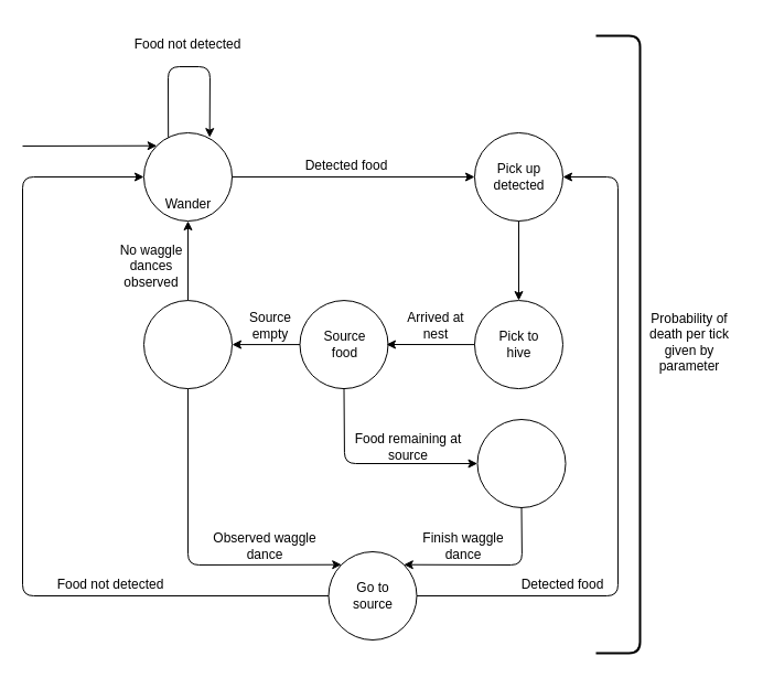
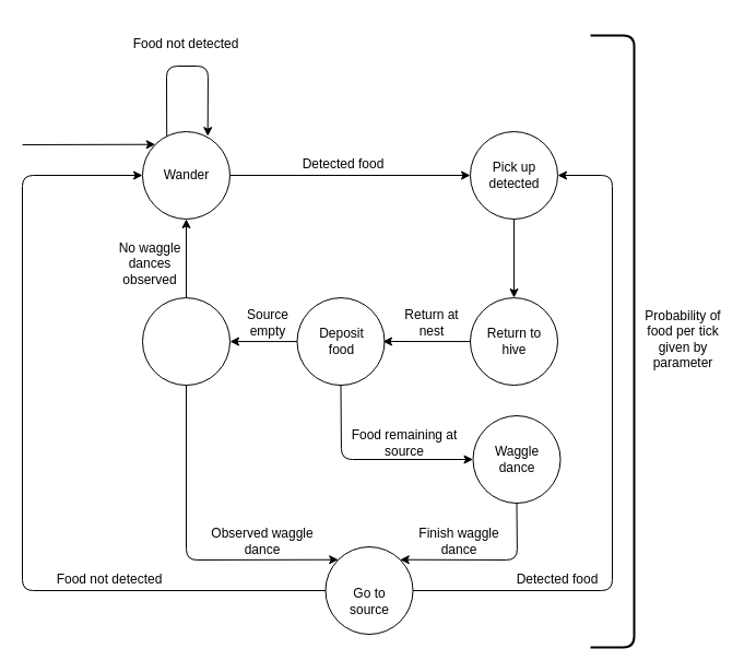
  <mxCell id="0" />
  <mxCell id="1" parent="0" />
  <mxCell id="2" value="" style="group" parent="1" vertex="1" connectable="0"><mxGeometry x="130" y="120" width="80" height="80" as="geometry" /></mxCell>
  <mxCell id="3" value="" style="ellipse;whiteSpace=wrap;html=1;aspect=fixed;" parent="2" vertex="1"><mxGeometry width="80" height="80" as="geometry" /></mxCell>
- <mxCell id="4" value="Wander" style="text;html=1;resizable=0;autosize=1;align=center;verticalAlign=middle;points=[];fillColor=none;strokeColor=none;rounded=0;" parent="2" vertex="1"><mxGeometry x="10" y="55" width="60" height="20" as="geometry" /></mxCell>
+ <mxCell id="4" value="Wander" style="text;html=1;resizable=0;autosize=1;align=center;verticalAlign=middle;points=[];fillColor=none;strokeColor=none;rounded=0;" parent="2" vertex="1"><mxGeometry x="10" y="30" width="60" height="20" as="geometry" /></mxCell>
  <mxCell id="5" value="" style="endArrow=classic;html=1;exitX=0.277;exitY=0.052;exitDx=0;exitDy=0;exitPerimeter=0;entryX=0.746;entryY=0.052;entryDx=0;entryDy=0;entryPerimeter=0;" parent="2" source="3" target="3" edge="1"><mxGeometry width="50" height="50" relative="1" as="geometry"><mxPoint x="40" as="sourcePoint" /><mxPoint x="70" y="-30" as="targetPoint" /><Array as="points"><mxPoint x="22" y="-60" /><mxPoint x="60" y="-60" /></Array></mxGeometry></mxCell>
  <mxCell id="6" value="" style="group" parent="1" vertex="1" connectable="0"><mxGeometry x="430" y="272.07" width="85" height="80" as="geometry" /></mxCell>
  <mxCell id="7" value="" style="ellipse;whiteSpace=wrap;html=1;aspect=fixed;" parent="6" vertex="1"><mxGeometry width="80" height="80" as="geometry" /></mxCell>
- <mxCell id="8" value="&lt;div&gt;Pick to&lt;/div&gt;&lt;div&gt;hive&lt;/div&gt;" style="text;html=1;resizable=0;autosize=1;align=center;verticalAlign=middle;points=[];fillColor=none;strokeColor=none;rounded=0;" parent="6" vertex="1"><mxGeometry x="5" y="25" width="70" height="30" as="geometry" /></mxCell>
+ <mxCell id="8" value="&lt;div&gt;Return to&lt;/div&gt;&lt;div&gt;hive&lt;/div&gt;" style="text;html=1;resizable=0;autosize=1;align=center;verticalAlign=middle;points=[];fillColor=none;strokeColor=none;rounded=0;" parent="6" vertex="1"><mxGeometry x="5" y="25" width="70" height="30" as="geometry" /></mxCell>
  <mxCell id="9" value="Food not detected" style="text;html=1;strokeColor=none;fillColor=none;align=center;verticalAlign=middle;whiteSpace=wrap;rounded=0;" parent="1" vertex="1"><mxGeometry x="120" y="20" width="100" height="40" as="geometry" /></mxCell>
  <mxCell id="10" value="" style="group" parent="1" vertex="1" connectable="0"><mxGeometry x="271.5" y="272.07" width="85" height="80" as="geometry" /></mxCell>
  <mxCell id="11" value="" style="ellipse;whiteSpace=wrap;html=1;aspect=fixed;" parent="10" vertex="1"><mxGeometry width="80" height="80" as="geometry" /></mxCell>
- <mxCell id="12" value="&lt;div&gt;Source&lt;/div&gt;&lt;div&gt;food&lt;/div&gt;" style="text;html=1;resizable=0;autosize=1;align=center;verticalAlign=middle;points=[];fillColor=none;strokeColor=none;rounded=0;" parent="10" vertex="1"><mxGeometry x="10" y="20" width="60" height="40" as="geometry" /></mxCell>
+ <mxCell id="12" value="&lt;div&gt;Deposit&lt;/div&gt;&lt;div&gt;food&lt;/div&gt;" style="text;html=1;resizable=0;autosize=1;align=center;verticalAlign=middle;points=[];fillColor=none;strokeColor=none;rounded=0;" parent="10" vertex="1"><mxGeometry x="10" y="20" width="60" height="40" as="geometry" /></mxCell>
  <mxCell id="13" value="" style="group" parent="1" vertex="1" connectable="0"><mxGeometry x="130" y="272.07" width="80" height="80" as="geometry" /></mxCell>
  <mxCell id="14" value="" style="ellipse;whiteSpace=wrap;html=1;aspect=fixed;" parent="13" vertex="1"><mxGeometry width="80" height="80" as="geometry" /></mxCell>
  <mxCell id="15" value="" style="endArrow=classic;html=1;exitX=0.5;exitY=1;exitDx=0;exitDy=0;entryX=0;entryY=0.5;entryDx=0;entryDy=0;" parent="1" source="11" target="40" edge="1"><mxGeometry width="50" height="50" relative="1" as="geometry"><mxPoint x="320" y="372.07" as="sourcePoint" /><mxPoint x="400" y="442.07" as="targetPoint" /><Array as="points"><mxPoint x="312" y="420" /></Array></mxGeometry></mxCell>
  <mxCell id="16" value="Food remaining at source" style="text;html=1;strokeColor=none;fillColor=none;align=center;verticalAlign=middle;whiteSpace=wrap;rounded=0;rotation=0;" parent="1" vertex="1"><mxGeometry x="320" y="390" width="100" height="30" as="geometry" /></mxCell>
  <mxCell id="17" value="Source&lt;br&gt;empty" style="text;html=1;strokeColor=none;fillColor=none;align=center;verticalAlign=middle;whiteSpace=wrap;rounded=0;rotation=0;" parent="1" vertex="1"><mxGeometry x="220" y="280" width="50" height="30" as="geometry" /></mxCell>
  <mxCell id="18" value="" style="ellipse;whiteSpace=wrap;html=1;aspect=fixed;" parent="1" vertex="1"><mxGeometry x="297.5" y="500" width="80" height="80" as="geometry" /></mxCell>
- <mxCell id="19" value="Go to source" style="text;html=1;strokeColor=none;fillColor=none;align=center;verticalAlign=middle;whiteSpace=wrap;rounded=0;" parent="1" vertex="1"><mxGeometry x="317.5" y="530" width="40" height="20" as="geometry" /></mxCell>
+ <mxCell id="19" value="Go to source" style="text;html=1;strokeColor=none;fillColor=none;align=center;verticalAlign=middle;whiteSpace=wrap;rounded=0;" parent="1" vertex="1"><mxGeometry x="317.5" y="540" width="40" height="20" as="geometry" /></mxCell>
  <mxCell id="20" value="" style="endArrow=classic;html=1;entryX=1;entryY=0.5;entryDx=0;entryDy=0;exitX=1;exitY=0.5;exitDx=0;exitDy=0;" parent="1" source="18" target="28" edge="1"><mxGeometry width="50" height="50" relative="1" as="geometry"><mxPoint x="480" y="540" as="sourcePoint" /><mxPoint x="607.5" y="160" as="targetPoint" /><Array as="points"><mxPoint x="560" y="540" /><mxPoint x="560" y="160" /></Array></mxGeometry></mxCell>
  <mxCell id="21" value="Detected food" style="text;html=1;strokeColor=none;fillColor=none;align=center;verticalAlign=middle;whiteSpace=wrap;rounded=0;" parent="1" vertex="1"><mxGeometry x="460" y="520" width="100" height="20" as="geometry" /></mxCell>
  <mxCell id="22" value="" style="endArrow=classic;html=1;entryX=0;entryY=0.5;entryDx=0;entryDy=0;exitX=0;exitY=0.5;exitDx=0;exitDy=0;" parent="1" source="18" target="3" edge="1"><mxGeometry width="50" height="50" relative="1" as="geometry"><mxPoint x="90" y="540" as="sourcePoint" /><mxPoint x="73" y="160" as="targetPoint" /><Array as="points"><mxPoint x="20" y="540" /><mxPoint x="20" y="160" /></Array></mxGeometry></mxCell>
  <mxCell id="23" value="" style="endArrow=classic;html=1;exitX=0.5;exitY=1;exitDx=0;exitDy=0;entryX=0;entryY=0;entryDx=0;entryDy=0;" parent="1" source="14" target="18" edge="1"><mxGeometry width="50" height="50" relative="1" as="geometry"><mxPoint x="209" y="370" as="sourcePoint" /><mxPoint x="297.5" y="530" as="targetPoint" /><Array as="points"><mxPoint x="170" y="512" /></Array></mxGeometry></mxCell>
  <mxCell id="24" value="Observed waggle dance" style="text;html=1;strokeColor=none;fillColor=none;align=center;verticalAlign=middle;whiteSpace=wrap;rounded=0;rotation=0;" parent="1" vertex="1"><mxGeometry x="190" y="480" width="100" height="30" as="geometry" /></mxCell>
  <mxCell id="25" value="Finish waggle dance" style="text;html=1;strokeColor=none;fillColor=none;align=center;verticalAlign=middle;whiteSpace=wrap;rounded=0;rotation=0;" parent="1" vertex="1"><mxGeometry x="370" y="480" width="100" height="30" as="geometry" /></mxCell>
  <mxCell id="26" value="Food not detected" style="text;html=1;strokeColor=none;fillColor=none;align=center;verticalAlign=middle;whiteSpace=wrap;rounded=0;" parent="1" vertex="1"><mxGeometry x="40" y="520" width="120" height="20" as="geometry" /></mxCell>
  <mxCell id="27" value="" style="group" parent="1" vertex="1" connectable="0"><mxGeometry x="430" y="120" width="85" height="80" as="geometry" /></mxCell>
  <mxCell id="28" value="" style="ellipse;whiteSpace=wrap;html=1;aspect=fixed;" parent="27" vertex="1"><mxGeometry width="80" height="80" as="geometry" /></mxCell>
  <mxCell id="29" value="&lt;div&gt;Pick up&lt;/div&gt;&lt;div&gt;detected&lt;/div&gt;" style="text;html=1;resizable=0;autosize=1;align=center;verticalAlign=middle;points=[];fillColor=none;strokeColor=none;rounded=0;" parent="27" vertex="1"><mxGeometry x="10" y="20" width="60" height="40" as="geometry" /></mxCell>
  <mxCell id="30" value="" style="endArrow=classic;html=1;entryX=0;entryY=0.5;entryDx=0;entryDy=0;exitX=1;exitY=0.5;exitDx=0;exitDy=0;" parent="1" source="3" target="28" edge="1"><mxGeometry x="492" y="311" width="50" height="50" as="geometry"><mxPoint x="272" y="160" as="sourcePoint" /><mxPoint x="412" y="160" as="targetPoint" /></mxGeometry></mxCell>
  <mxCell id="31" value="Detected food" style="text;html=1;strokeColor=none;fillColor=none;align=center;verticalAlign=middle;whiteSpace=wrap;rounded=0;" parent="1" vertex="1"><mxGeometry x="258" y="140" width="112" height="20" as="geometry" /></mxCell>
  <mxCell id="32" value="" style="endArrow=classic;html=1;entryX=0;entryY=0;entryDx=0;entryDy=0;" parent="1" target="3" edge="1"><mxGeometry x="240" y="280" width="50" height="50" as="geometry"><mxPoint x="20" y="132" as="sourcePoint" /><mxPoint x="130" y="130" as="targetPoint" /></mxGeometry></mxCell>
  <mxCell id="33" value="" style="endArrow=classic;html=1;exitX=0.5;exitY=1;exitDx=0;exitDy=0;entryX=0.5;entryY=0;entryDx=0;entryDy=0;" parent="1" source="28" target="7" edge="1"><mxGeometry width="50" height="50" relative="1" as="geometry"><mxPoint x="530" y="240" as="sourcePoint" /><mxPoint x="530" y="290" as="targetPoint" /></mxGeometry></mxCell>
  <mxCell id="34" value="" style="endArrow=classic;html=1;exitX=0;exitY=0.5;exitDx=0;exitDy=0;" parent="1" source="7" edge="1"><mxGeometry width="50" height="50" relative="1" as="geometry"><mxPoint x="449" y="325" as="sourcePoint" /><mxPoint x="350" y="312" as="targetPoint" /><Array as="points" /></mxGeometry></mxCell>
- <mxCell id="35" value="Arrived at nest" style="text;html=1;strokeColor=none;fillColor=none;align=center;verticalAlign=middle;whiteSpace=wrap;rounded=0;" parent="1" vertex="1"><mxGeometry x="360" y="280" width="70" height="30" as="geometry" /></mxCell>
+ <mxCell id="35" value="Return at nest" style="text;html=1;strokeColor=none;fillColor=none;align=center;verticalAlign=middle;whiteSpace=wrap;rounded=0;" parent="1" vertex="1"><mxGeometry x="360" y="280" width="70" height="30" as="geometry" /></mxCell>
  <mxCell id="36" value="" style="endArrow=classic;html=1;entryX=0.5;entryY=1;entryDx=0;entryDy=0;exitX=0.5;exitY=0;exitDx=0;exitDy=0;" parent="1" source="14" target="3" edge="1"><mxGeometry x="320" y="407.93" width="50" height="50" as="geometry"><mxPoint x="170" y="300" as="sourcePoint" /><mxPoint x="230" y="220" as="targetPoint" /></mxGeometry></mxCell>
  <mxCell id="37" value="No waggle dances observed" style="text;html=1;strokeColor=none;fillColor=none;align=center;verticalAlign=middle;whiteSpace=wrap;rounded=0;rotation=0;" parent="1" vertex="1"><mxGeometry x="100" y="220" width="74.26" height="42.07" as="geometry" /></mxCell>
  <mxCell id="38" value="" style="endArrow=classic;html=1;entryX=1;entryY=0.5;entryDx=0;entryDy=0;exitX=0;exitY=0.5;exitDx=0;exitDy=0;" parent="1" source="11" target="14" edge="1"><mxGeometry width="50" height="50" relative="1" as="geometry"><mxPoint x="230" y="322.07" as="sourcePoint" /><mxPoint x="280" y="272.07" as="targetPoint" /></mxGeometry></mxCell>
  <mxCell id="39" value="" style="group" parent="1" vertex="1" connectable="0"><mxGeometry x="430" y="370" width="82.5" height="90" as="geometry" /></mxCell>
  <mxCell id="40" value="" style="ellipse;whiteSpace=wrap;html=1;aspect=fixed;" parent="39" vertex="1"><mxGeometry x="2.5" y="10" width="80" height="80" as="geometry" /></mxCell>
+ <mxCell id="41" value="Waggle dance" style="text;html=1;strokeColor=none;fillColor=none;align=center;verticalAlign=middle;whiteSpace=wrap;rounded=0;" parent="39" vertex="1"><mxGeometry x="22.5" y="35" width="40" height="30" as="geometry" /></mxCell>
  <mxCell id="42" value="" style="endArrow=classic;html=1;exitX=0.5;exitY=1;exitDx=0;exitDy=0;entryX=1;entryY=0;entryDx=0;entryDy=0;" parent="1" source="40" target="18" edge="1"><mxGeometry width="50" height="50" relative="1" as="geometry"><mxPoint x="430" y="520" as="sourcePoint" /><mxPoint x="473" y="520" as="targetPoint" /><Array as="points"><mxPoint x="473" y="512" /></Array></mxGeometry></mxCell>
  <mxCell id="43" value="" style="endArrow=none;html=1;rounded=1;strokeWidth=2;" parent="1" edge="1"><mxGeometry width="50" height="50" relative="1" as="geometry"><mxPoint x="540" y="592.07" as="sourcePoint" /><mxPoint x="540" y="32.07" as="targetPoint" /><Array as="points"><mxPoint x="580" y="592.07" /><mxPoint x="580" y="32.07" /></Array></mxGeometry></mxCell>
- <mxCell id="44" value="Probability of death per tick given by parameter" style="text;html=1;strokeColor=none;fillColor=none;align=center;verticalAlign=middle;whiteSpace=wrap;rounded=0;" parent="1" vertex="1"><mxGeometry x="580" y="220" width="90" height="180" as="geometry" /></mxCell>
+ <mxCell id="44" value="Probability of food per tick given by parameter" style="text;html=1;strokeColor=none;fillColor=none;align=center;verticalAlign=middle;whiteSpace=wrap;rounded=0;" parent="1" vertex="1"><mxGeometry x="580" y="220" width="90" height="180" as="geometry" /></mxCell>
